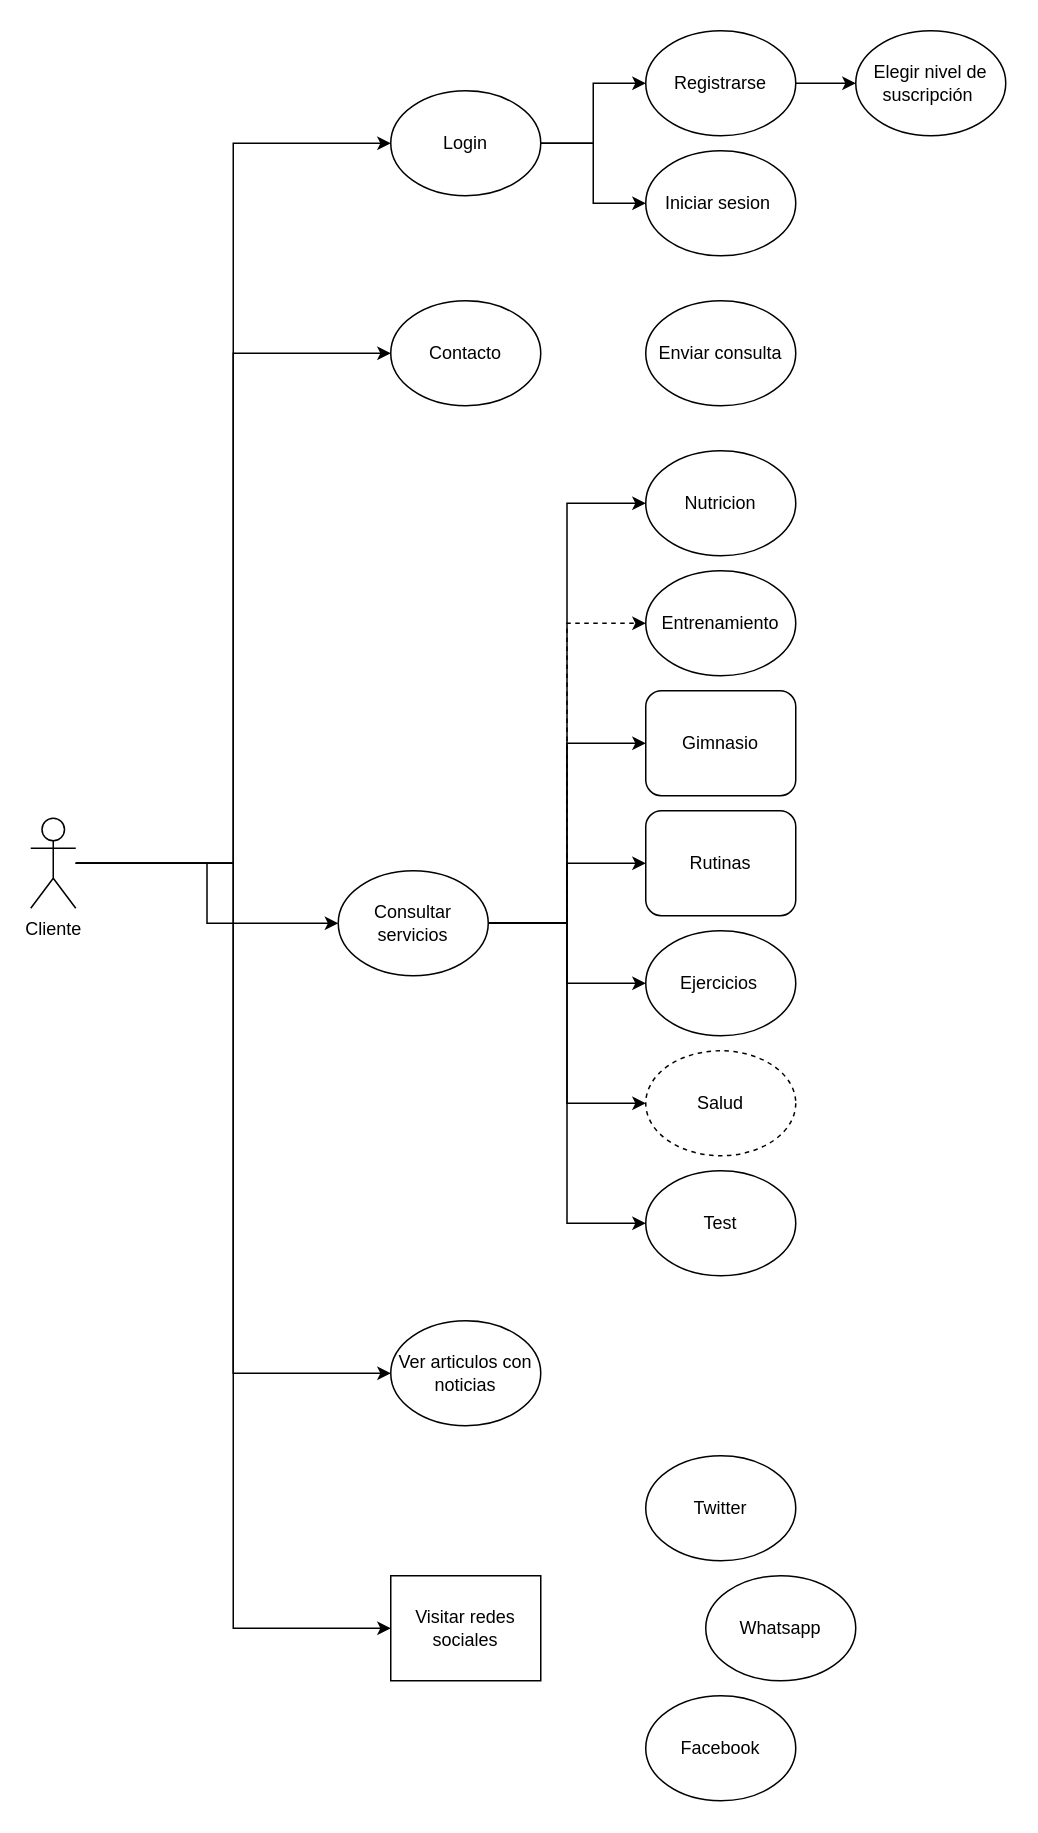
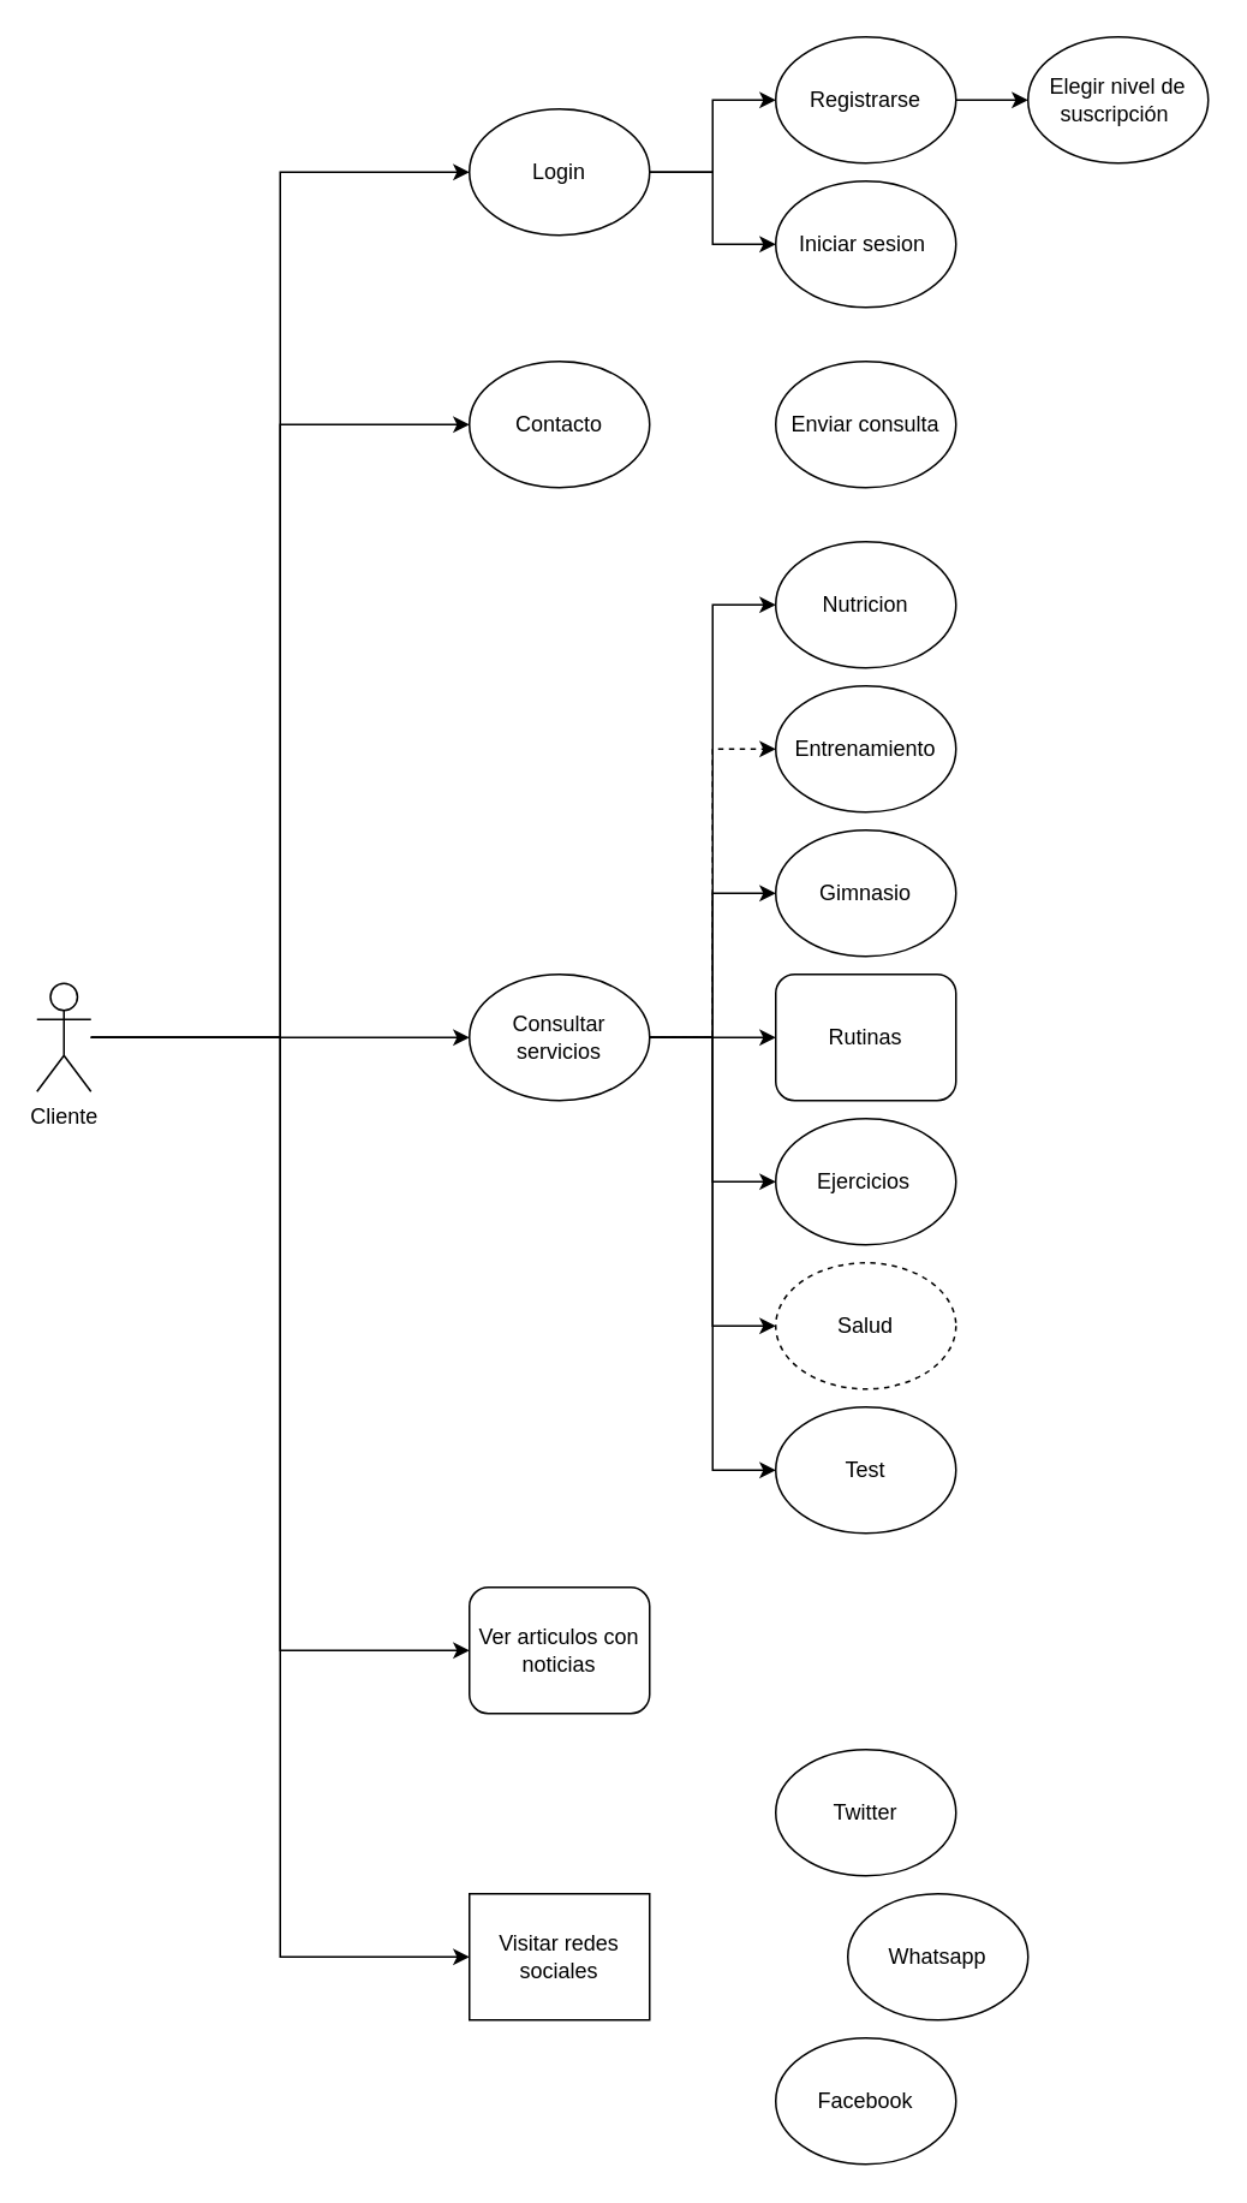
  <mxCell id="0" />
  <mxCell id="1" parent="0" />
  <mxCell id="2" style="edgeStyle=orthogonalEdgeStyle;rounded=0;orthogonalLoop=1;jettySize=auto;html=1;entryX=0;entryY=0.5;entryDx=0;entryDy=0;" edge="1" parent="1" source="7" target="23"><mxGeometry relative="1" as="geometry" /></mxCell>
  <mxCell id="3" style="edgeStyle=orthogonalEdgeStyle;rounded=0;orthogonalLoop=1;jettySize=auto;html=1;entryX=0;entryY=0.5;entryDx=0;entryDy=0;" edge="1" parent="1" source="7" target="31"><mxGeometry relative="1" as="geometry" /></mxCell>
  <mxCell id="4" style="edgeStyle=orthogonalEdgeStyle;rounded=0;orthogonalLoop=1;jettySize=auto;html=1;entryX=0;entryY=0.5;entryDx=0;entryDy=0;" edge="1" parent="1" source="7" target="32"><mxGeometry relative="1" as="geometry" /></mxCell>
  <mxCell id="5" style="edgeStyle=orthogonalEdgeStyle;rounded=0;orthogonalLoop=1;jettySize=auto;html=1;entryX=0;entryY=0.5;entryDx=0;entryDy=0;" edge="1" parent="1" source="7" target="14"><mxGeometry relative="1" as="geometry" /></mxCell>
  <mxCell id="6" style="edgeStyle=orthogonalEdgeStyle;rounded=0;orthogonalLoop=1;jettySize=auto;html=1;entryX=0;entryY=0.5;entryDx=0;entryDy=0;" edge="1" parent="1" source="7" target="13"><mxGeometry relative="1" as="geometry" /></mxCell>
  <mxCell id="7" value="Cliente" style="shape=umlActor;verticalLabelPosition=bottom;verticalAlign=top;html=1;outlineConnect=0;" vertex="1" parent="1"><mxGeometry x="20" y="545" width="30" height="60" as="geometry" /></mxCell>
  <mxCell id="8" style="edgeStyle=orthogonalEdgeStyle;rounded=0;orthogonalLoop=1;jettySize=auto;html=1;" edge="1" parent="1" source="9" target="33"><mxGeometry relative="1" as="geometry" /></mxCell>
  <mxCell id="9" value="Registrarse" style="ellipse;whiteSpace=wrap;html=1;" vertex="1" parent="1"><mxGeometry x="430" y="20" width="100" height="70" as="geometry" /></mxCell>
  <mxCell id="10" value="Iniciar sesion&amp;nbsp;" style="ellipse;whiteSpace=wrap;html=1;" vertex="1" parent="1"><mxGeometry x="430" y="100" width="100" height="70" as="geometry" /></mxCell>
  <mxCell id="11" style="edgeStyle=orthogonalEdgeStyle;rounded=0;orthogonalLoop=1;jettySize=auto;html=1;" edge="1" parent="1" source="13" target="9"><mxGeometry relative="1" as="geometry" /></mxCell>
  <mxCell id="12" style="edgeStyle=orthogonalEdgeStyle;rounded=0;orthogonalLoop=1;jettySize=auto;html=1;entryX=0;entryY=0.5;entryDx=0;entryDy=0;" edge="1" parent="1" source="13" target="10"><mxGeometry relative="1" as="geometry" /></mxCell>
  <mxCell id="13" value="Login" style="ellipse;whiteSpace=wrap;html=1;" vertex="1" parent="1"><mxGeometry x="260" y="60" width="100" height="70" as="geometry" /></mxCell>
  <mxCell id="14" value="Contacto" style="ellipse;whiteSpace=wrap;html=1;" vertex="1" parent="1"><mxGeometry x="260" y="200" width="100" height="70" as="geometry" /></mxCell>
  <mxCell id="15" value="Enviar consulta" style="ellipse;whiteSpace=wrap;html=1;" vertex="1" parent="1"><mxGeometry x="430" y="200" width="100" height="70" as="geometry" /></mxCell>
  <mxCell id="16" style="edgeStyle=orthogonalEdgeStyle;rounded=0;orthogonalLoop=1;jettySize=auto;html=1;" edge="1" parent="1" source="23" target="27"><mxGeometry relative="1" as="geometry" /></mxCell>
  <mxCell id="17" style="edgeStyle=orthogonalEdgeStyle;rounded=0;orthogonalLoop=1;jettySize=auto;html=1;entryX=0;entryY=0.5;entryDx=0;entryDy=0;" edge="1" parent="1" source="23" target="24"><mxGeometry relative="1" as="geometry" /></mxCell>
  <mxCell id="18" style="edgeStyle=orthogonalEdgeStyle;rounded=0;orthogonalLoop=1;jettySize=auto;html=1;entryX=0;entryY=0.5;entryDx=0;entryDy=0;dashed=1;" edge="1" parent="1" source="23" target="25"><mxGeometry relative="1" as="geometry" /></mxCell>
  <mxCell id="19" style="edgeStyle=orthogonalEdgeStyle;rounded=0;orthogonalLoop=1;jettySize=auto;html=1;entryX=0;entryY=0.5;entryDx=0;entryDy=0;" edge="1" parent="1" source="23" target="26"><mxGeometry relative="1" as="geometry" /></mxCell>
  <mxCell id="20" style="edgeStyle=orthogonalEdgeStyle;rounded=0;orthogonalLoop=1;jettySize=auto;html=1;entryX=0;entryY=0.5;entryDx=0;entryDy=0;" edge="1" parent="1" source="23" target="28"><mxGeometry relative="1" as="geometry" /></mxCell>
  <mxCell id="21" style="edgeStyle=orthogonalEdgeStyle;rounded=0;orthogonalLoop=1;jettySize=auto;html=1;entryX=0;entryY=0.5;entryDx=0;entryDy=0;" edge="1" parent="1" source="23" target="30"><mxGeometry relative="1" as="geometry" /></mxCell>
  <mxCell id="22" style="edgeStyle=orthogonalEdgeStyle;rounded=0;orthogonalLoop=1;jettySize=auto;html=1;entryX=0;entryY=0.5;entryDx=0;entryDy=0;" edge="1" parent="1" source="23" target="29"><mxGeometry relative="1" as="geometry" /></mxCell>
- <mxCell id="23" value="Consultar servicios" style="ellipse;whiteSpace=wrap;html=1;" vertex="1" parent="1"><mxGeometry x="225" y="580" width="100" height="70" as="geometry" /></mxCell>
+ <mxCell id="23" value="Consultar servicios" style="ellipse;whiteSpace=wrap;html=1;" vertex="1" parent="1"><mxGeometry x="260" y="540" width="100" height="70" as="geometry" /></mxCell>
  <mxCell id="24" value="Nutricion" style="ellipse;whiteSpace=wrap;html=1;" vertex="1" parent="1"><mxGeometry x="430" y="300" width="100" height="70" as="geometry" /></mxCell>
  <mxCell id="25" value="Entrenamiento" style="ellipse;whiteSpace=wrap;html=1;" vertex="1" parent="1"><mxGeometry x="430" y="380" width="100" height="70" as="geometry" /></mxCell>
- <mxCell id="26" value="Gimnasio" style="whiteSpace=wrap;html=1;rounded=1;" vertex="1" parent="1"><mxGeometry x="430" y="460" width="100" height="70" as="geometry" /></mxCell>
+ <mxCell id="26" value="Gimnasio" style="ellipse;whiteSpace=wrap;html=1;" vertex="1" parent="1"><mxGeometry x="430" y="460" width="100" height="70" as="geometry" /></mxCell>
  <mxCell id="27" value="Rutinas" style="whiteSpace=wrap;html=1;rounded=1;" vertex="1" parent="1"><mxGeometry x="430" y="540" width="100" height="70" as="geometry" /></mxCell>
  <mxCell id="28" value="Ejercicios&lt;span style=&quot;white-space: pre;&quot;&gt;&#09;&lt;/span&gt;" style="ellipse;whiteSpace=wrap;html=1;" vertex="1" parent="1"><mxGeometry x="430" y="620" width="100" height="70" as="geometry" /></mxCell>
  <mxCell id="29" value="Test" style="ellipse;whiteSpace=wrap;html=1;" vertex="1" parent="1"><mxGeometry x="430" y="780" width="100" height="70" as="geometry" /></mxCell>
  <mxCell id="30" value="Salud" style="ellipse;whiteSpace=wrap;html=1;dashed=1;" vertex="1" parent="1"><mxGeometry x="430" y="700" width="100" height="70" as="geometry" /></mxCell>
- <mxCell id="31" value="Ver articulos con noticias" style="ellipse;whiteSpace=wrap;html=1;" vertex="1" parent="1"><mxGeometry x="260" y="880" width="100" height="70" as="geometry" /></mxCell>
+ <mxCell id="31" value="Ver articulos con noticias" style="whiteSpace=wrap;html=1;rounded=1;" vertex="1" parent="1"><mxGeometry x="260" y="880" width="100" height="70" as="geometry" /></mxCell>
  <mxCell id="32" value="Visitar redes sociales" style="whiteSpace=wrap;html=1;rounded=0;" vertex="1" parent="1"><mxGeometry x="260" y="1050" width="100" height="70" as="geometry" /></mxCell>
  <mxCell id="33" value="Elegir nivel de suscripción&amp;nbsp;" style="ellipse;whiteSpace=wrap;html=1;" vertex="1" parent="1"><mxGeometry x="570" y="20" width="100" height="70" as="geometry" /></mxCell>
  <mxCell id="34" value="Twitter" style="ellipse;whiteSpace=wrap;html=1;" vertex="1" parent="1"><mxGeometry x="430" y="970" width="100" height="70" as="geometry" /></mxCell>
  <mxCell id="35" value="Whatsapp" style="ellipse;whiteSpace=wrap;html=1;" vertex="1" parent="1"><mxGeometry x="470" y="1050" width="100" height="70" as="geometry" /></mxCell>
  <mxCell id="36" value="Facebook" style="ellipse;whiteSpace=wrap;html=1;" vertex="1" parent="1"><mxGeometry x="430" y="1130" width="100" height="70" as="geometry" /></mxCell>
